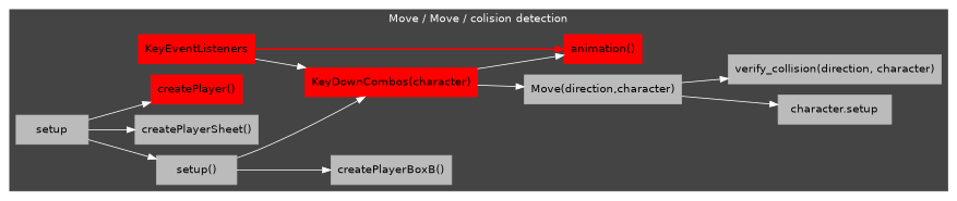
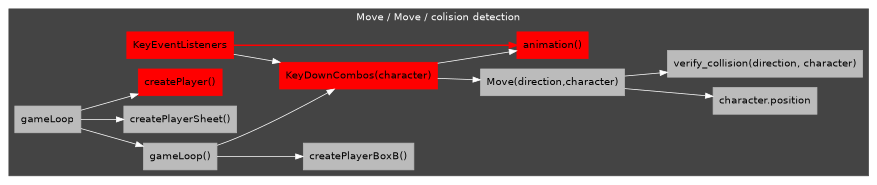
  digraph {
    nodesep=0.2
    rankdir=LR
    ranksep=.8
    node [color="#bbbbbb" fontname=helvetica shape=box style=filled]
    edge [color="#ffffff" fontname="Courier New" fontsize=11 labelfloat=false]
    "createPlayer()" [color=red]
    "animation()" [color=red]
    KeyEventListeners [color=red]
    "KeyDownCombos(character)" [color=red]
    "Move(direction,character)"
-   setup
-   "gameLoop()" [label="setup()"]
+   setup [label=gameLoop]
+   "gameLoop()"
    "createPlayerSheet()"
    "createPlayerBoxB()"
-   "character.position" [label="character.setup"]
+   "character.position"
    "verify_collision(direction, character)"
    subgraph cluster_1 {
      color="#444444"
      fontcolor="#ffffff"
      fontname=helvetica
      label="Move / Move / colision detection"
      style=filled
      "createPlayer()"
      "animation()"
      KeyEventListeners
      "KeyDownCombos(character)"
      "Move(direction,character)"
      setup
      "gameLoop()"
      "createPlayerSheet()"
      "createPlayerBoxB()"
      "character.position"
      "verify_collision(direction, character)"
    }
    KeyEventListeners -> "animation()" [color=red style=bold]
    KeyEventListeners -> "KeyDownCombos(character)"
    "KeyDownCombos(character)" -> "animation()"
    "KeyDownCombos(character)" -> "Move(direction,character)"
    "Move(direction,character)" -> "character.position"
    "Move(direction,character)" -> "verify_collision(direction, character)"
    setup -> "createPlayer()"
    setup -> "gameLoop()"
    setup -> "createPlayerSheet()"
    "gameLoop()" -> "KeyDownCombos(character)"
    "gameLoop()" -> "createPlayerBoxB()"
  }
